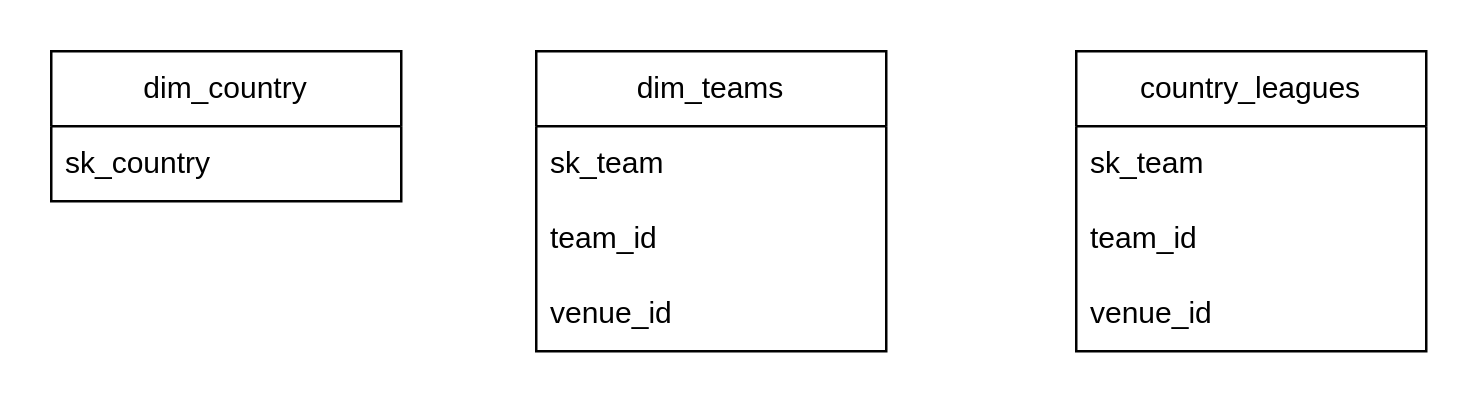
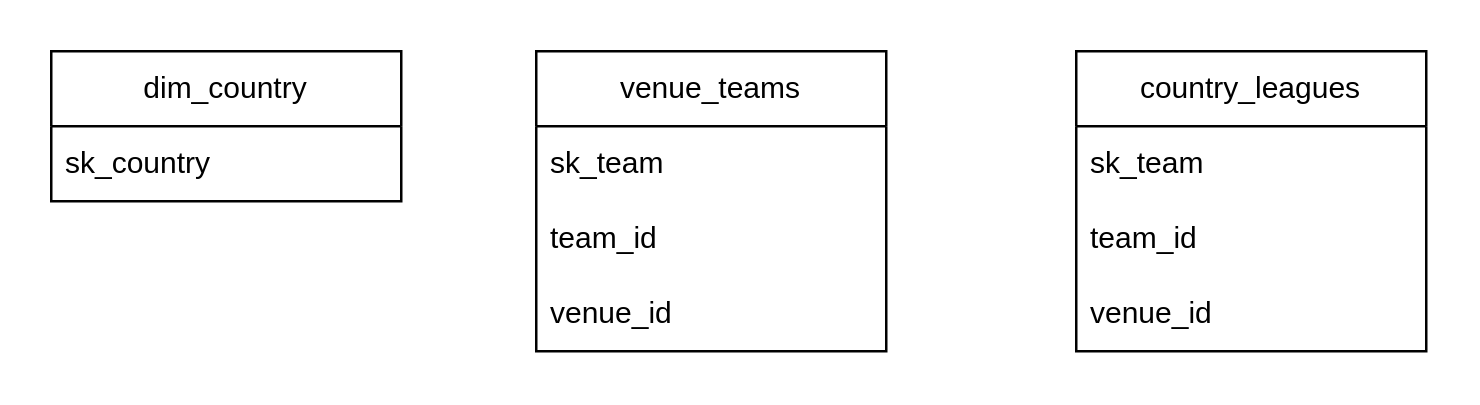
  <mxCell id="0" />
  <mxCell id="1" parent="0" />
  <mxCell id="2" value="dim_country" style="swimlane;fontStyle=0;childLayout=stackLayout;horizontal=1;startSize=30;horizontalStack=0;resizeParent=1;resizeParentMax=0;resizeLast=0;collapsible=1;marginBottom=0;whiteSpace=wrap;html=1;" vertex="1" parent="1"><mxGeometry x="20" y="20" width="140" height="60" as="geometry" /></mxCell>
  <mxCell id="3" value="sk_country" style="text;strokeColor=none;fillColor=none;align=left;verticalAlign=middle;spacingLeft=4;spacingRight=4;overflow=hidden;points=[[0,0.5],[1,0.5]];portConstraint=eastwest;rotatable=0;whiteSpace=wrap;html=1;" vertex="1" parent="2"><mxGeometry y="30" width="140" height="30" as="geometry" /></mxCell>
- <mxCell id="4" value="dim_teams" style="swimlane;fontStyle=0;childLayout=stackLayout;horizontal=1;startSize=30;horizontalStack=0;resizeParent=1;resizeParentMax=0;resizeLast=0;collapsible=1;marginBottom=0;whiteSpace=wrap;html=1;" vertex="1" parent="1"><mxGeometry x="214" y="20" width="140" height="120" as="geometry" /></mxCell>
+ <mxCell id="4" value="venue_teams" style="swimlane;fontStyle=0;childLayout=stackLayout;horizontal=1;startSize=30;horizontalStack=0;resizeParent=1;resizeParentMax=0;resizeLast=0;collapsible=1;marginBottom=0;whiteSpace=wrap;html=1;" vertex="1" parent="1"><mxGeometry x="214" y="20" width="140" height="120" as="geometry" /></mxCell>
  <mxCell id="5" value="sk_team" style="text;strokeColor=none;fillColor=none;align=left;verticalAlign=middle;spacingLeft=4;spacingRight=4;overflow=hidden;points=[[0,0.5],[1,0.5]];portConstraint=eastwest;rotatable=0;whiteSpace=wrap;html=1;" vertex="1" parent="4"><mxGeometry y="30" width="140" height="30" as="geometry" /></mxCell>
  <mxCell id="6" value="team_id" style="text;strokeColor=none;fillColor=none;align=left;verticalAlign=middle;spacingLeft=4;spacingRight=4;overflow=hidden;points=[[0,0.5],[1,0.5]];portConstraint=eastwest;rotatable=0;whiteSpace=wrap;html=1;labelBorderColor=none;" vertex="1" parent="4"><mxGeometry y="60" width="140" height="30" as="geometry" /></mxCell>
  <mxCell id="7" value="venue_id" style="text;strokeColor=none;fillColor=none;align=left;verticalAlign=middle;spacingLeft=4;spacingRight=4;overflow=hidden;points=[[0,0.5],[1,0.5]];portConstraint=eastwest;rotatable=0;whiteSpace=wrap;html=1;labelBorderColor=none;" vertex="1" parent="4"><mxGeometry y="90" width="140" height="30" as="geometry" /></mxCell>
  <mxCell id="8" value="country_leagues" style="swimlane;fontStyle=0;childLayout=stackLayout;horizontal=1;startSize=30;horizontalStack=0;resizeParent=1;resizeParentMax=0;resizeLast=0;collapsible=1;marginBottom=0;whiteSpace=wrap;html=1;" vertex="1" parent="1"><mxGeometry x="430" y="20" width="140" height="120" as="geometry" /></mxCell>
  <mxCell id="9" value="sk_team" style="text;strokeColor=none;fillColor=none;align=left;verticalAlign=middle;spacingLeft=4;spacingRight=4;overflow=hidden;points=[[0,0.5],[1,0.5]];portConstraint=eastwest;rotatable=0;whiteSpace=wrap;html=1;" vertex="1" parent="8"><mxGeometry y="30" width="140" height="30" as="geometry" /></mxCell>
  <mxCell id="10" value="team_id" style="text;strokeColor=none;fillColor=none;align=left;verticalAlign=middle;spacingLeft=4;spacingRight=4;overflow=hidden;points=[[0,0.5],[1,0.5]];portConstraint=eastwest;rotatable=0;whiteSpace=wrap;html=1;labelBorderColor=none;" vertex="1" parent="8"><mxGeometry y="60" width="140" height="30" as="geometry" /></mxCell>
  <mxCell id="11" value="venue_id" style="text;strokeColor=none;fillColor=none;align=left;verticalAlign=middle;spacingLeft=4;spacingRight=4;overflow=hidden;points=[[0,0.5],[1,0.5]];portConstraint=eastwest;rotatable=0;whiteSpace=wrap;html=1;labelBorderColor=none;" vertex="1" parent="8"><mxGeometry y="90" width="140" height="30" as="geometry" /></mxCell>
